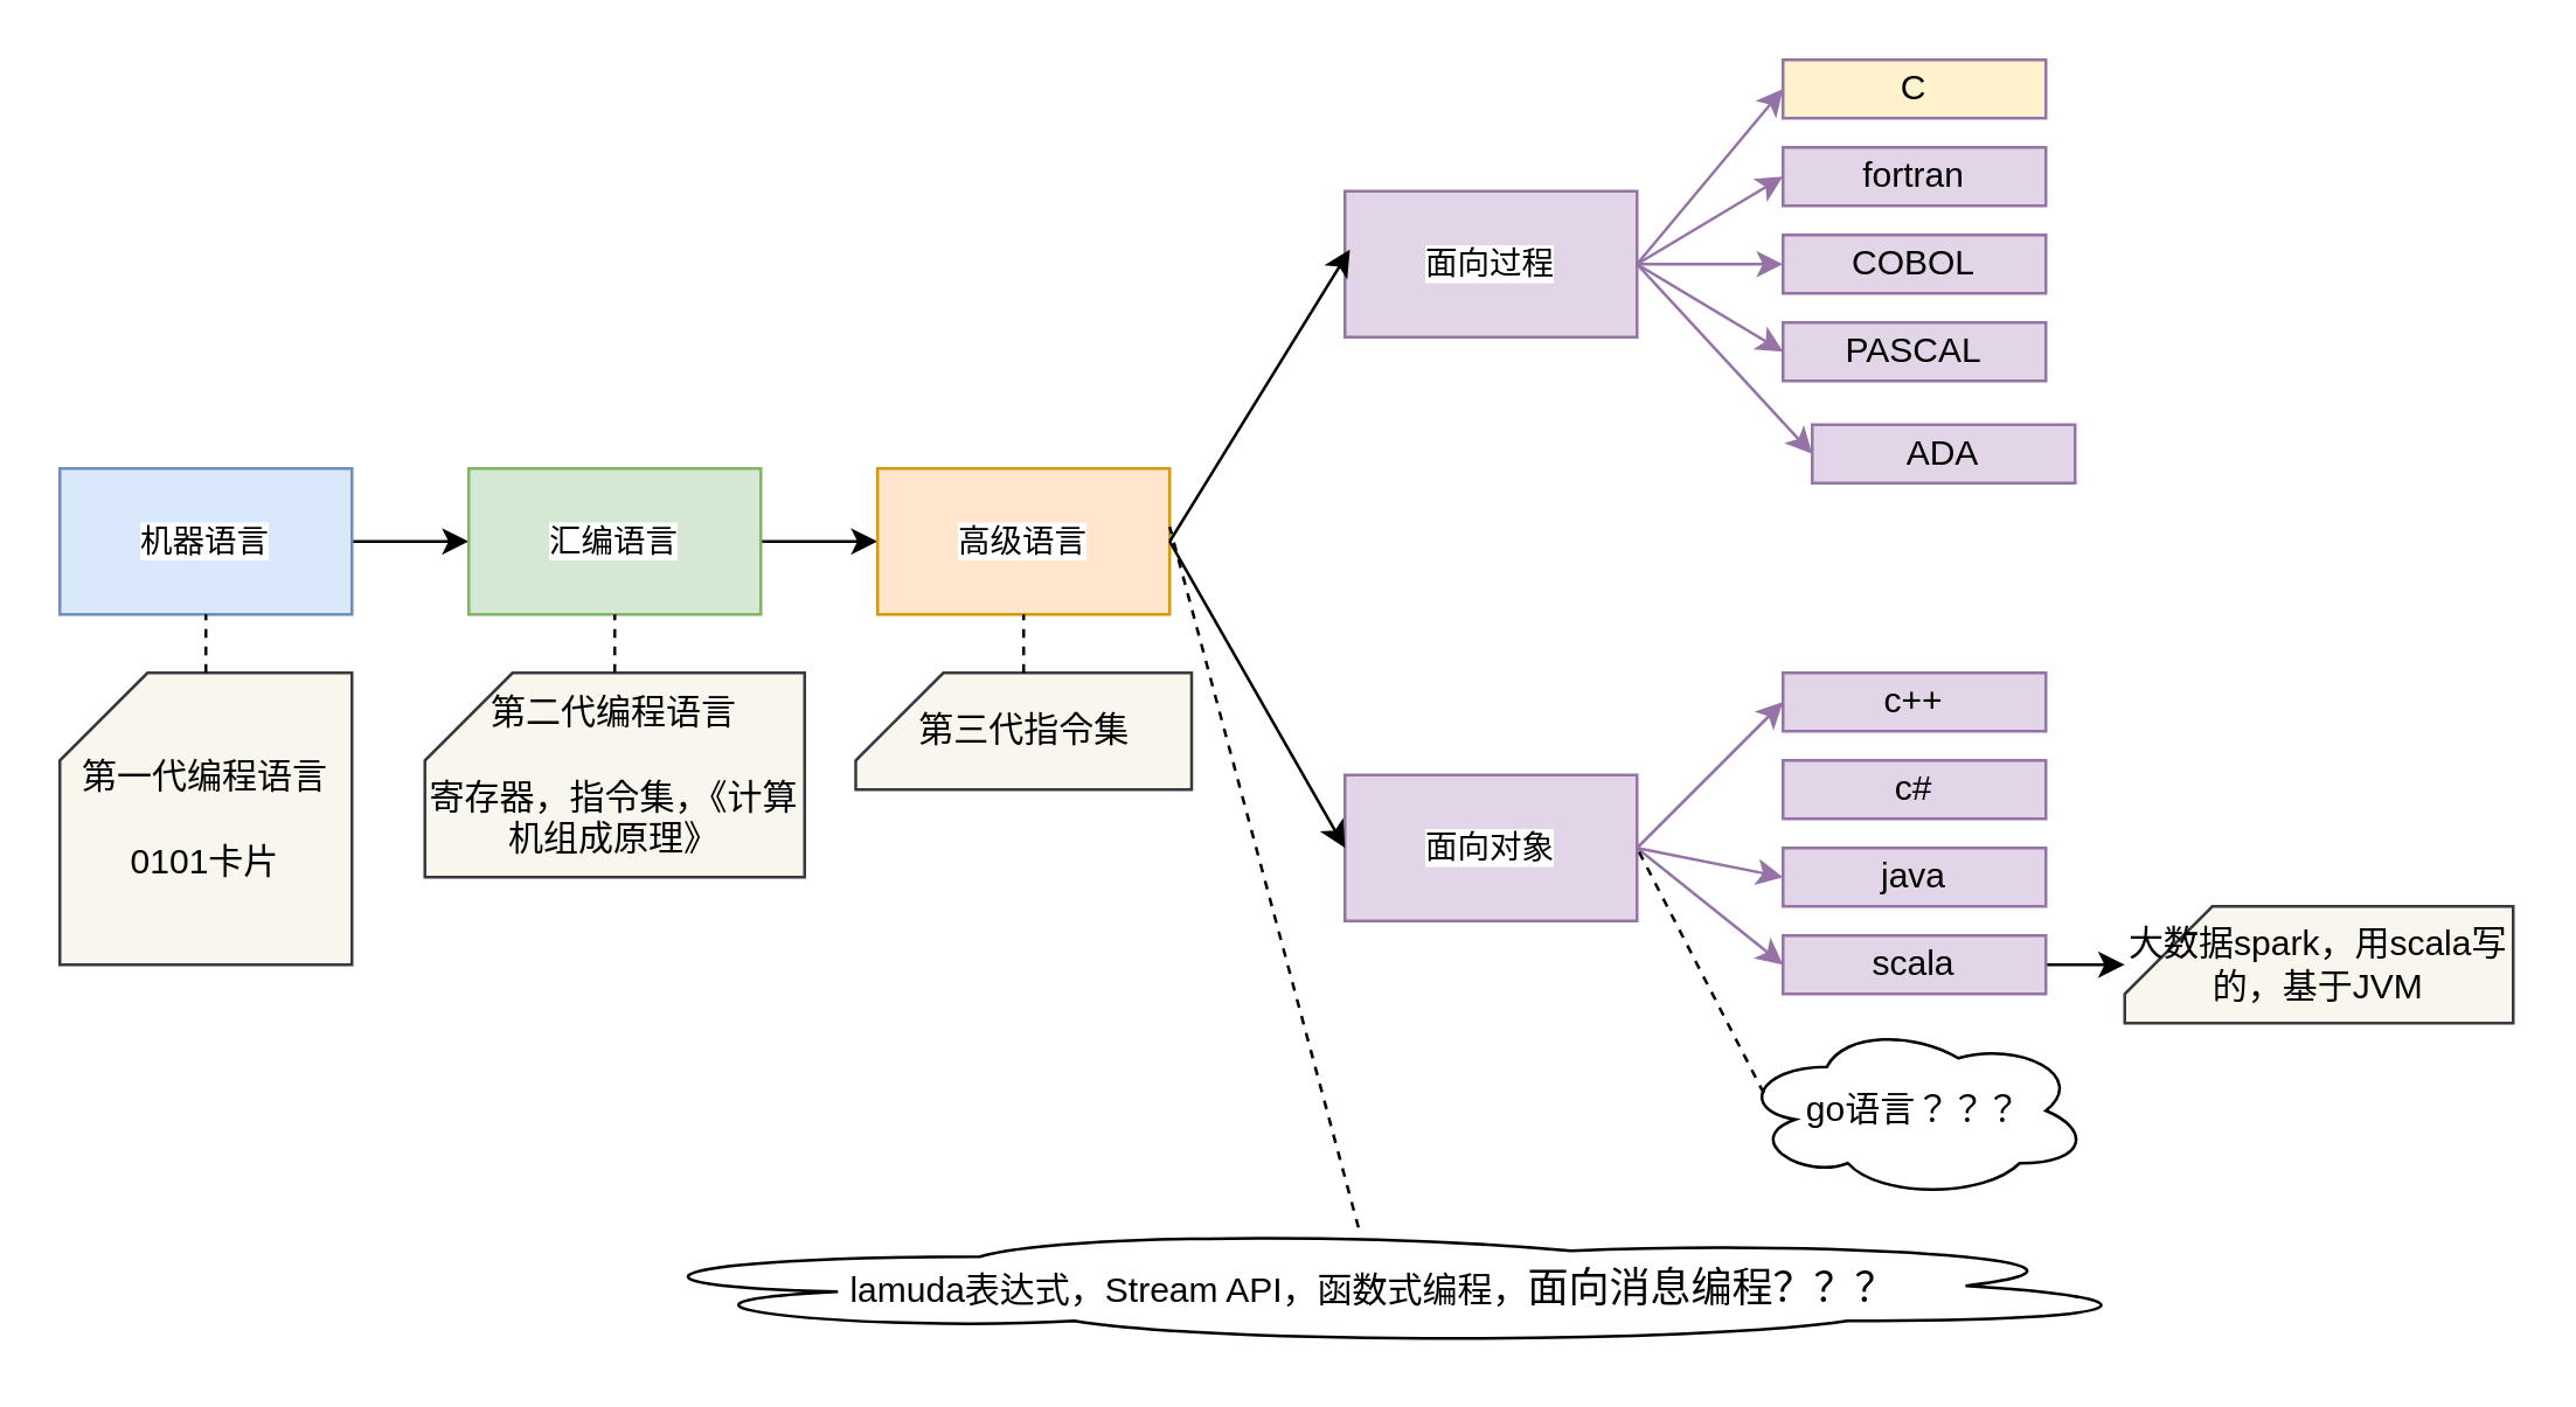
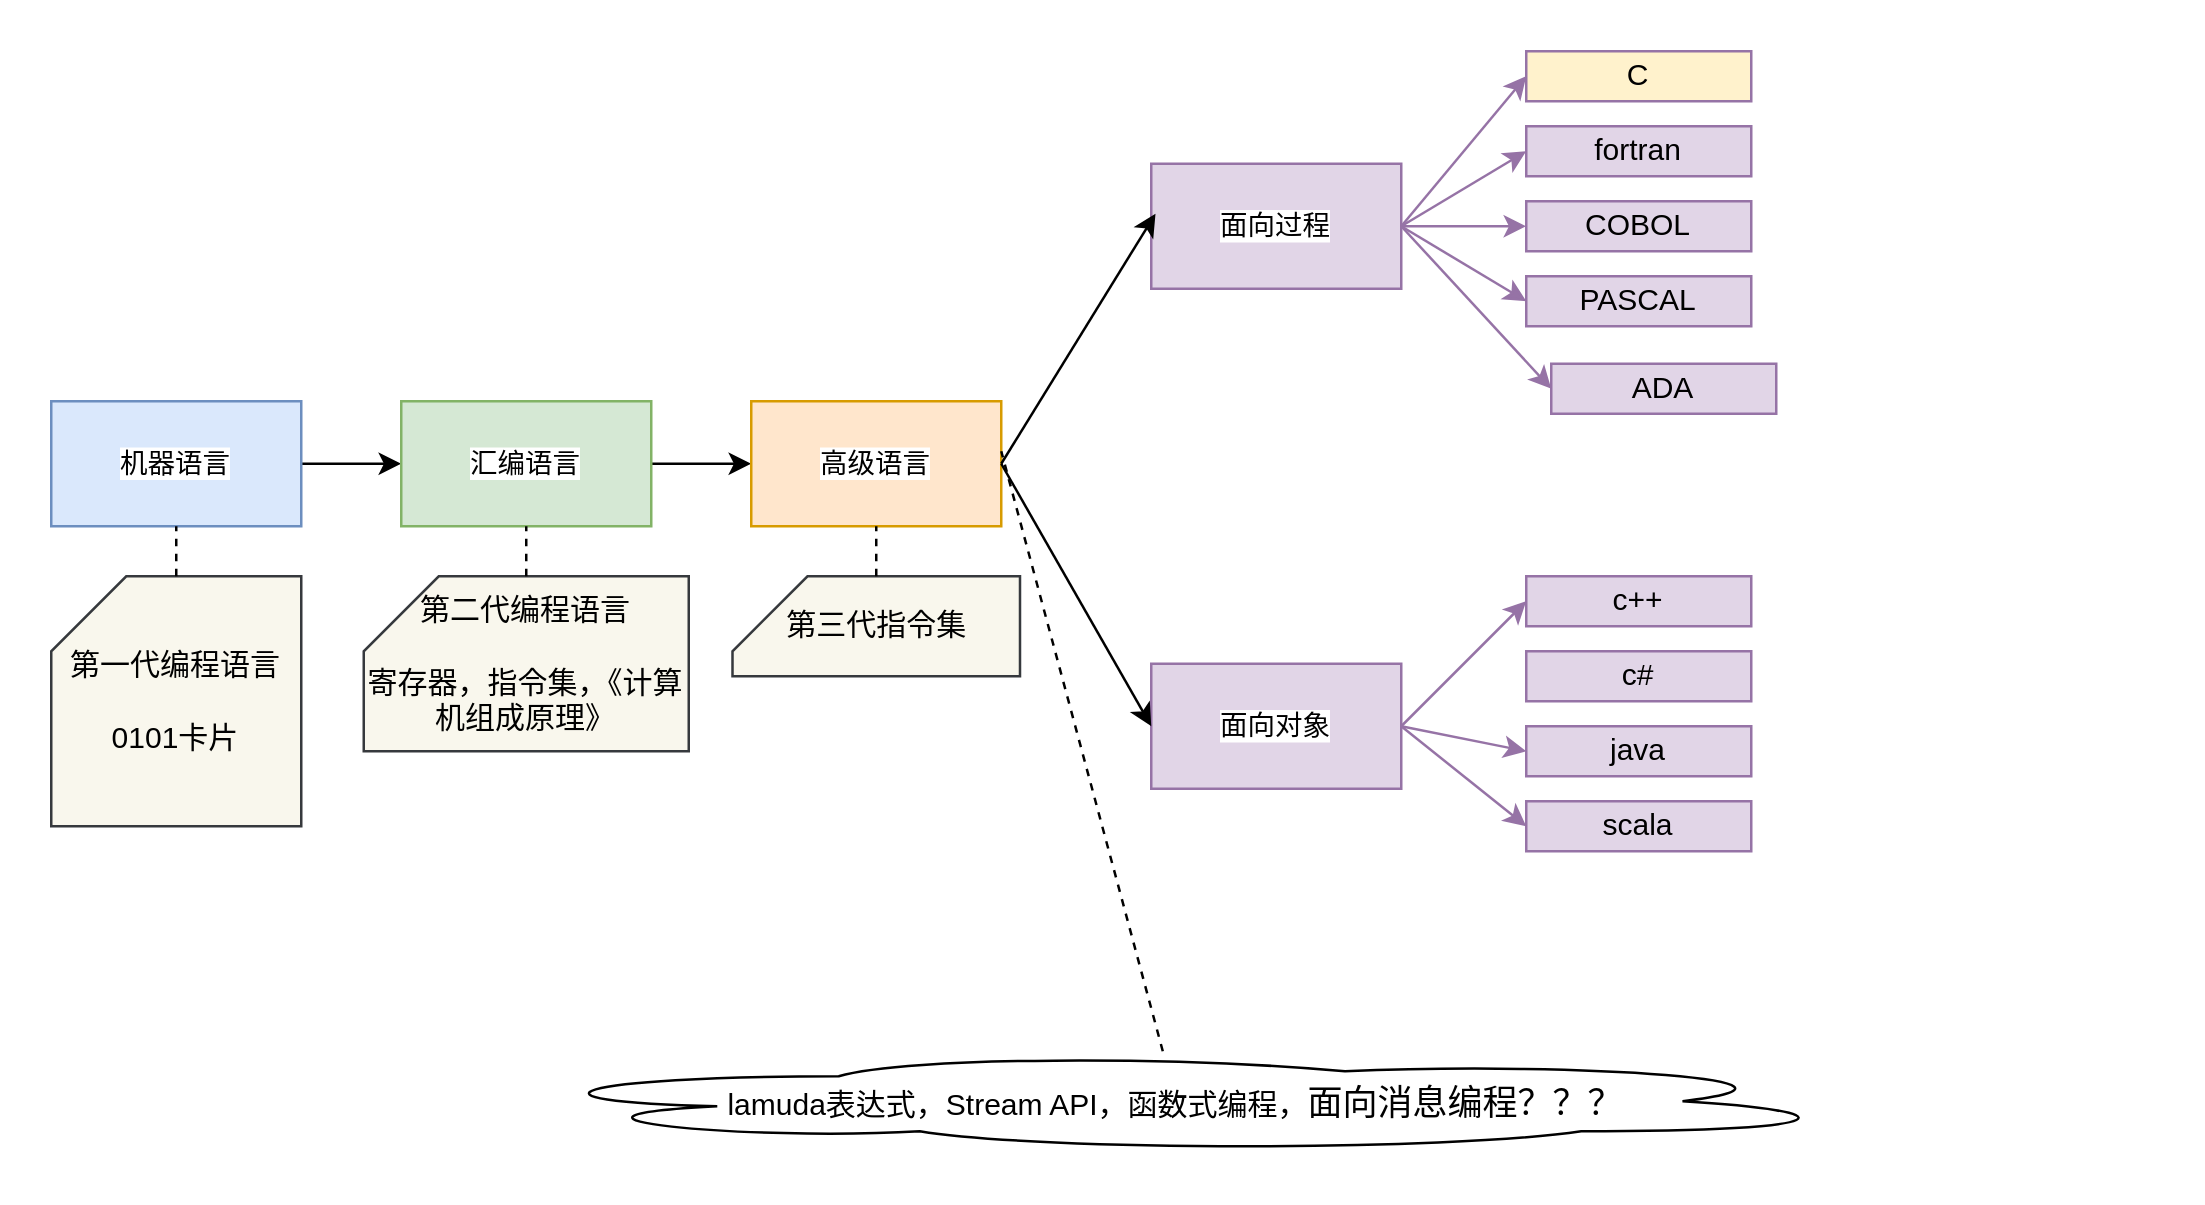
  <mxCell id="0" />
  <mxCell id="1" parent="0" />
  <mxCell id="2" value="" style="edgeStyle=orthogonalEdgeStyle;rounded=0;orthogonalLoop=1;jettySize=auto;html=1;" edge="1" parent="1" source="3" target="5"><mxGeometry relative="1" as="geometry" /></mxCell>
  <mxCell id="3" value="机器语言" style="rounded=0;whiteSpace=wrap;html=1;fontSize=11;labelBackgroundColor=#ffffff;endArrow=classic;fillColor=#dae8fc;strokeColor=#6c8ebf;" vertex="1" parent="1"><mxGeometry x="20" y="160" width="100" height="50" as="geometry" /></mxCell>
  <mxCell id="4" value="" style="edgeStyle=orthogonalEdgeStyle;rounded=0;orthogonalLoop=1;jettySize=auto;html=1;" edge="1" parent="1" source="5" target="6"><mxGeometry relative="1" as="geometry" /></mxCell>
  <mxCell id="5" value="汇编语言" style="rounded=0;whiteSpace=wrap;html=1;fontSize=11;labelBackgroundColor=#ffffff;endArrow=classic;fillColor=#d5e8d4;strokeColor=#82b366;" vertex="1" parent="1"><mxGeometry x="160" y="160" width="100" height="50" as="geometry" /></mxCell>
  <mxCell id="6" value="高级语言" style="rounded=0;whiteSpace=wrap;html=1;fontSize=11;labelBackgroundColor=#ffffff;endArrow=classic;fillColor=#ffe6cc;strokeColor=#d79b00;" vertex="1" parent="1"><mxGeometry x="300" y="160" width="100" height="50" as="geometry" /></mxCell>
  <mxCell id="7" value="面向对象" style="rounded=0;whiteSpace=wrap;html=1;fontSize=11;labelBackgroundColor=#ffffff;endArrow=classic;fillColor=#e1d5e7;strokeColor=#9673a6;" vertex="1" parent="1"><mxGeometry x="460" y="265" width="100" height="50" as="geometry" /></mxCell>
  <mxCell id="8" value="面向过程" style="rounded=0;whiteSpace=wrap;html=1;fontSize=11;labelBackgroundColor=#ffffff;endArrow=classic;fillColor=#e1d5e7;strokeColor=#9673a6;" vertex="1" parent="1"><mxGeometry x="460" y="65" width="100" height="50" as="geometry" /></mxCell>
  <mxCell id="9" value="" style="endArrow=classic;html=1;entryX=0;entryY=0.5;entryDx=0;entryDy=0;exitX=1;exitY=0.5;exitDx=0;exitDy=0;rounded=0;" edge="1" parent="1" source="6" target="7"><mxGeometry width="50" height="50" relative="1" as="geometry"><mxPoint x="370" y="240" as="sourcePoint" /><mxPoint x="420" y="190" as="targetPoint" /></mxGeometry></mxCell>
  <mxCell id="10" value="" style="endArrow=classic;html=1;exitX=1;exitY=0.5;exitDx=0;exitDy=0;entryX=0.017;entryY=0.4;entryDx=0;entryDy=0;entryPerimeter=0;rounded=0;" edge="1" parent="1" source="6" target="8"><mxGeometry width="50" height="50" relative="1" as="geometry"><mxPoint x="550" y="210" as="sourcePoint" /><mxPoint x="600" y="160" as="targetPoint" /></mxGeometry></mxCell>
  <mxCell id="11" value="C" style="rounded=0;whiteSpace=wrap;html=1;fillColor=#fff2cc;strokeColor=#9673a6;" vertex="1" parent="1"><mxGeometry x="610" y="20" width="90" height="20" as="geometry" /></mxCell>
  <mxCell id="12" value="fortran" style="rounded=0;whiteSpace=wrap;html=1;fillColor=#e1d5e7;strokeColor=#9673a6;" vertex="1" parent="1"><mxGeometry x="610" y="50" width="90" height="20" as="geometry" /></mxCell>
  <mxCell id="13" value="COBOL" style="rounded=0;whiteSpace=wrap;html=1;fillColor=#e1d5e7;strokeColor=#9673a6;" vertex="1" parent="1"><mxGeometry x="610" y="80" width="90" height="20" as="geometry" /></mxCell>
  <mxCell id="14" value="PASCAL" style="rounded=0;whiteSpace=wrap;html=1;fillColor=#e1d5e7;strokeColor=#9673a6;" vertex="1" parent="1"><mxGeometry x="610" y="110" width="90" height="20" as="geometry" /></mxCell>
  <mxCell id="15" value="ADA" style="rounded=0;whiteSpace=wrap;html=1;fillColor=#e1d5e7;strokeColor=#9673a6;" vertex="1" parent="1"><mxGeometry x="620" y="145" width="90" height="20" as="geometry" /></mxCell>
  <mxCell id="16" value="c++" style="rounded=0;whiteSpace=wrap;html=1;fillColor=#e1d5e7;strokeColor=#9673a6;" vertex="1" parent="1"><mxGeometry x="610" y="230" width="90" height="20" as="geometry" /></mxCell>
  <mxCell id="17" value="c#" style="rounded=0;whiteSpace=wrap;html=1;fillColor=#e1d5e7;strokeColor=#9673a6;" vertex="1" parent="1"><mxGeometry x="610" y="260" width="90" height="20" as="geometry" /></mxCell>
  <mxCell id="18" value="java" style="rounded=0;whiteSpace=wrap;html=1;fillColor=#e1d5e7;strokeColor=#9673a6;" vertex="1" parent="1"><mxGeometry x="610" y="290" width="90" height="20" as="geometry" /></mxCell>
- <mxCell id="19" value="" style="edgeStyle=orthogonalEdgeStyle;rounded=0;orthogonalLoop=1;jettySize=auto;html=1;" edge="1" parent="1" source="20" target="37"><mxGeometry relative="1" as="geometry" /></mxCell>
  <mxCell id="20" value="scala" style="rounded=0;whiteSpace=wrap;html=1;fillColor=#e1d5e7;strokeColor=#9673a6;" vertex="1" parent="1"><mxGeometry x="610" y="320" width="90" height="20" as="geometry" /></mxCell>
  <mxCell id="21" value="" style="endArrow=classic;html=1;exitX=1;exitY=0.5;exitDx=0;exitDy=0;entryX=0;entryY=0.5;entryDx=0;entryDy=0;fillColor=#e1d5e7;strokeColor=#9673a6;" edge="1" parent="1" source="8" target="11"><mxGeometry width="50" height="50" relative="1" as="geometry"><mxPoint x="370" y="50" as="sourcePoint" /><mxPoint x="420" y="0" as="targetPoint" /></mxGeometry></mxCell>
  <mxCell id="22" value="" style="endArrow=classic;html=1;entryX=0;entryY=0.5;entryDx=0;entryDy=0;fillColor=#e1d5e7;strokeColor=#9673a6;" edge="1" parent="1" target="12"><mxGeometry width="50" height="50" relative="1" as="geometry"><mxPoint x="560" y="90" as="sourcePoint" /><mxPoint x="450" y="-30" as="targetPoint" /></mxGeometry></mxCell>
  <mxCell id="23" value="" style="endArrow=classic;html=1;entryX=0;entryY=0.5;entryDx=0;entryDy=0;fillColor=#e1d5e7;strokeColor=#9673a6;" edge="1" parent="1" target="13"><mxGeometry width="50" height="50" relative="1" as="geometry"><mxPoint x="560" y="90" as="sourcePoint" /><mxPoint x="620" y="70" as="targetPoint" /></mxGeometry></mxCell>
  <mxCell id="24" value="" style="endArrow=classic;html=1;entryX=0;entryY=0.5;entryDx=0;entryDy=0;fillColor=#e1d5e7;strokeColor=#9673a6;" edge="1" parent="1" target="14"><mxGeometry width="50" height="50" relative="1" as="geometry"><mxPoint x="560" y="90" as="sourcePoint" /><mxPoint x="620" y="100" as="targetPoint" /></mxGeometry></mxCell>
  <mxCell id="25" value="" style="endArrow=classic;html=1;entryX=0;entryY=0.5;entryDx=0;entryDy=0;fillColor=#e1d5e7;strokeColor=#9673a6;" edge="1" parent="1" target="15"><mxGeometry width="50" height="50" relative="1" as="geometry"><mxPoint x="560" y="90" as="sourcePoint" /><mxPoint x="620" y="130" as="targetPoint" /></mxGeometry></mxCell>
  <mxCell id="26" value="" style="endArrow=classic;html=1;entryX=0;entryY=0.5;entryDx=0;entryDy=0;fillColor=#e1d5e7;strokeColor=#9673a6;" edge="1" parent="1" target="16"><mxGeometry width="50" height="50" relative="1" as="geometry"><mxPoint x="560" y="290" as="sourcePoint" /><mxPoint x="610" y="320" as="targetPoint" /></mxGeometry></mxCell>
  <mxCell id="27" value="" style="endArrow=classic;html=1;exitX=1;exitY=0.5;exitDx=0;exitDy=0;entryX=0;entryY=0.5;entryDx=0;entryDy=0;fillColor=#e1d5e7;strokeColor=#9673a6;" edge="1" parent="1" source="7" target="18"><mxGeometry width="50" height="50" relative="1" as="geometry"><mxPoint x="570" y="300" as="sourcePoint" /><mxPoint x="620" y="280" as="targetPoint" /></mxGeometry></mxCell>
  <mxCell id="28" value="" style="endArrow=classic;html=1;exitX=1;exitY=0.5;exitDx=0;exitDy=0;entryX=0;entryY=0.5;entryDx=0;entryDy=0;fillColor=#e1d5e7;strokeColor=#9673a6;" edge="1" parent="1" source="7" target="20"><mxGeometry width="50" height="50" relative="1" as="geometry"><mxPoint x="580" y="310" as="sourcePoint" /><mxPoint x="630" y="290" as="targetPoint" /></mxGeometry></mxCell>
  <mxCell id="29" value="第一代编程语言&lt;br&gt;&lt;br&gt;0101卡片" style="shape=card;whiteSpace=wrap;html=1;fillColor=#f9f7ed;strokeColor=#36393d;" vertex="1" parent="1"><mxGeometry x="20" y="230" width="100" height="100" as="geometry" /></mxCell>
  <mxCell id="30" value="" style="endArrow=none;dashed=1;html=1;entryX=0.5;entryY=1;entryDx=0;entryDy=0;" edge="1" parent="1" source="29" target="3"><mxGeometry width="50" height="50" relative="1" as="geometry"><mxPoint x="50" y="240" as="sourcePoint" /><mxPoint x="100" y="190" as="targetPoint" /></mxGeometry></mxCell>
  <mxCell id="31" value="第二代编程语言&lt;br&gt;&lt;br&gt;寄存器，指令集，《计算机组成原理》" style="shape=card;whiteSpace=wrap;html=1;fillColor=#f9f7ed;strokeColor=#36393d;" vertex="1" parent="1"><mxGeometry x="145" y="230" width="130" height="70" as="geometry" /></mxCell>
  <mxCell id="32" value="" style="endArrow=none;dashed=1;html=1;entryX=0.5;entryY=1;entryDx=0;entryDy=0;" edge="1" parent="1" source="31"><mxGeometry width="50" height="50" relative="1" as="geometry"><mxPoint x="190" y="240" as="sourcePoint" /><mxPoint x="210" y="210" as="targetPoint" /></mxGeometry></mxCell>
  <mxCell id="33" style="edgeStyle=orthogonalEdgeStyle;rounded=0;orthogonalLoop=1;jettySize=auto;html=1;exitX=0.5;exitY=1;exitDx=0;exitDy=0;" edge="1" parent="1" source="5" target="5"><mxGeometry relative="1" as="geometry" /></mxCell>
  <mxCell id="34" value="第三代指令集" style="shape=card;whiteSpace=wrap;html=1;fillColor=#f9f7ed;strokeColor=#36393d;" vertex="1" parent="1"><mxGeometry x="292.5" y="230" width="115" height="40" as="geometry" /></mxCell>
  <mxCell id="35" value="" style="endArrow=none;dashed=1;html=1;entryX=0.5;entryY=1;entryDx=0;entryDy=0;" edge="1" parent="1" source="34"><mxGeometry width="50" height="50" relative="1" as="geometry"><mxPoint x="330" y="240" as="sourcePoint" /><mxPoint x="350" y="210" as="targetPoint" /></mxGeometry></mxCell>
  <mxCell id="36" style="edgeStyle=orthogonalEdgeStyle;rounded=0;orthogonalLoop=1;jettySize=auto;html=1;exitX=0.5;exitY=1;exitDx=0;exitDy=0;" edge="1" parent="1"><mxGeometry relative="1" as="geometry"><mxPoint x="350" y="210" as="sourcePoint" /><mxPoint x="350" y="210" as="targetPoint" /></mxGeometry></mxCell>
- <mxCell id="37" value="大数据spark，用scala写的，基于JVM" style="shape=card;whiteSpace=wrap;html=1;fillColor=#f9f7ed;strokeColor=#36393d;" vertex="1" parent="1"><mxGeometry x="727" y="310" width="133" height="40" as="geometry" /></mxCell>
- <mxCell id="38" value="go语言？？？" style="ellipse;shape=cloud;whiteSpace=wrap;html=1;" vertex="1" parent="1"><mxGeometry x="595" y="350" width="120" height="60" as="geometry" /></mxCell>
  <mxCell id="39" value="" style="endArrow=none;dashed=1;html=1;" edge="1" parent="1" source="40"><mxGeometry width="50" height="50" relative="1" as="geometry"><mxPoint x="450" y="400" as="sourcePoint" /><mxPoint x="400" y="180" as="targetPoint" /></mxGeometry></mxCell>
  <mxCell id="40" value="&lt;span&gt;lamuda表达式，Stream API，函数式编程，&lt;/span&gt;&lt;span style=&quot;font-family: &amp;#34;helvetica neue&amp;#34; , &amp;#34;helvetica&amp;#34; , &amp;#34;pingfang sc&amp;#34; , &amp;#34;hiragino sans gb&amp;#34; , &amp;#34;microsoft yahei&amp;#34; , &amp;#34;noto sans cjk sc&amp;#34; , &amp;#34;wenquanyi micro hei&amp;#34; , &amp;#34;arial&amp;#34; , sans-serif ; font-size: 14px ; text-align: left&quot;&gt;面向消息编程？？？&lt;/span&gt;" style="ellipse;shape=cloud;whiteSpace=wrap;html=1;fillColor=none;" vertex="1" parent="1"><mxGeometry x="200" y="420" width="540" height="40" as="geometry" /></mxCell>
- <mxCell id="41" value="" style="endArrow=none;dashed=1;html=1;entryX=1;entryY=0.5;entryDx=0;entryDy=0;exitX=0.07;exitY=0.4;exitDx=0;exitDy=0;exitPerimeter=0;" edge="1" parent="1" source="38" target="7"><mxGeometry width="50" height="50" relative="1" as="geometry"><mxPoint x="510" y="410" as="sourcePoint" /><mxPoint x="560" y="360" as="targetPoint" /></mxGeometry></mxCell>
